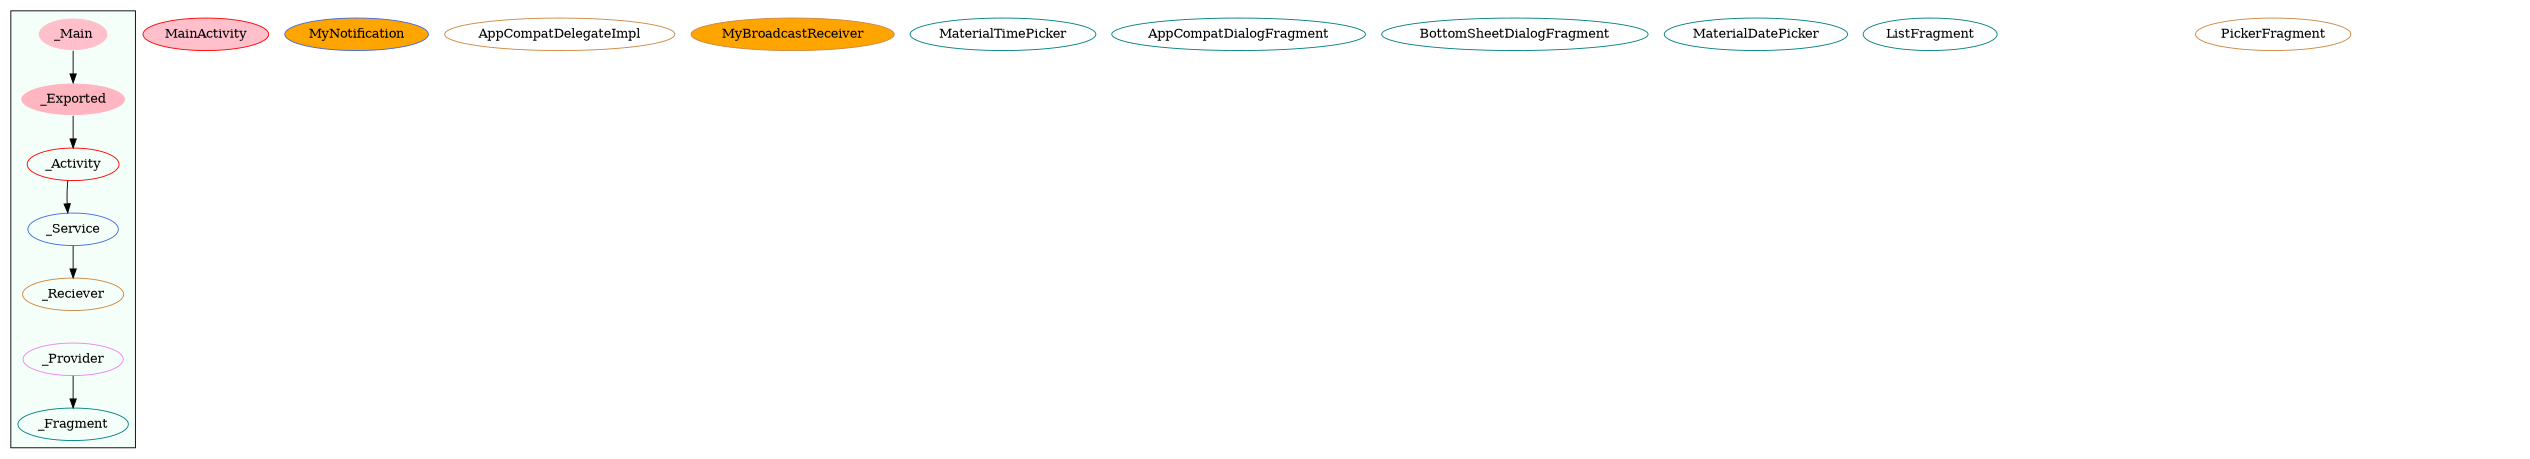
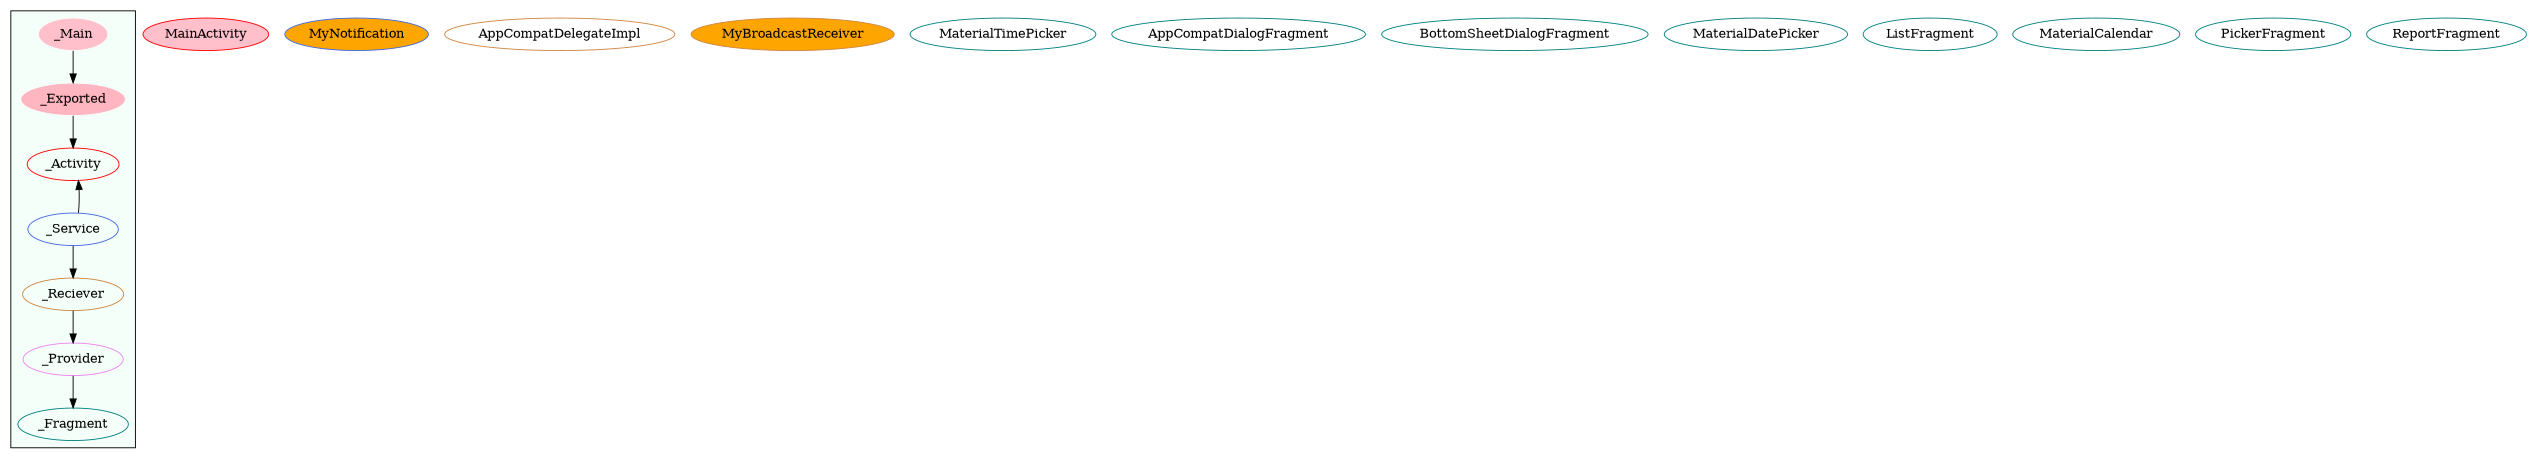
  digraph {
    fontname="DejaVu Serif"
    node [color=teal fontname="DejaVu Serif"]
    edge [fontname="DejaVu Serif"]
    _Activity [color=red]
    _Service [color=royalblue]
    _Reciever [color=peru]
    _Provider [color=violet]
    _Fragment
    _Main [color=mintcream fillcolor=pink style=filled]
    _Exported [color=mintcream fillcolor=lightpink style=filled]
    MainActivity [color=red fillcolor=pink style=filled]
    MyNotification [color=royalblue fillcolor=orange style=filled]
    AppCompatDelegateImpl [color=peru]
    MyBroadcastReceiver [color=peru fillcolor=orange style=filled]
    MaterialTimePicker
    AppCompatDialogFragment
    BottomSheetDialogFragment
    MaterialDatePicker
    ListFragment
-   PickerFragment [color=peru]
+   MaterialCalendar
+   PickerFragment
+   ReportFragment
    subgraph cluster_1 {
      bgcolor=mintcream
      _Activity
      _Service
      _Reciever
      _Provider
      _Fragment
      _Main
      _Exported
    }
-   _Activity -> _Service
+   _Service -> _Activity
    _Service -> _Reciever
+   _Reciever -> _Provider
    _Provider -> _Fragment
    _Main -> _Exported
    _Exported -> _Activity
  }
